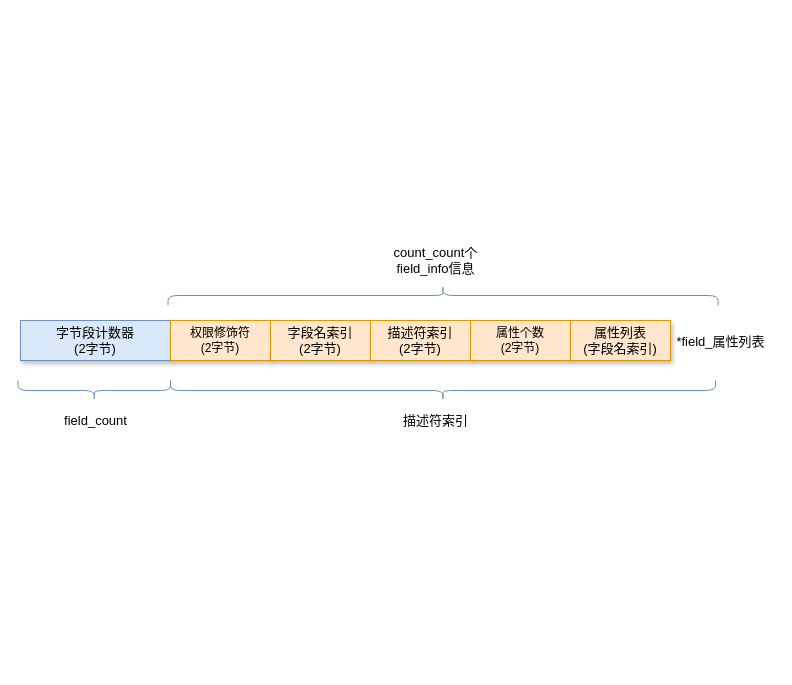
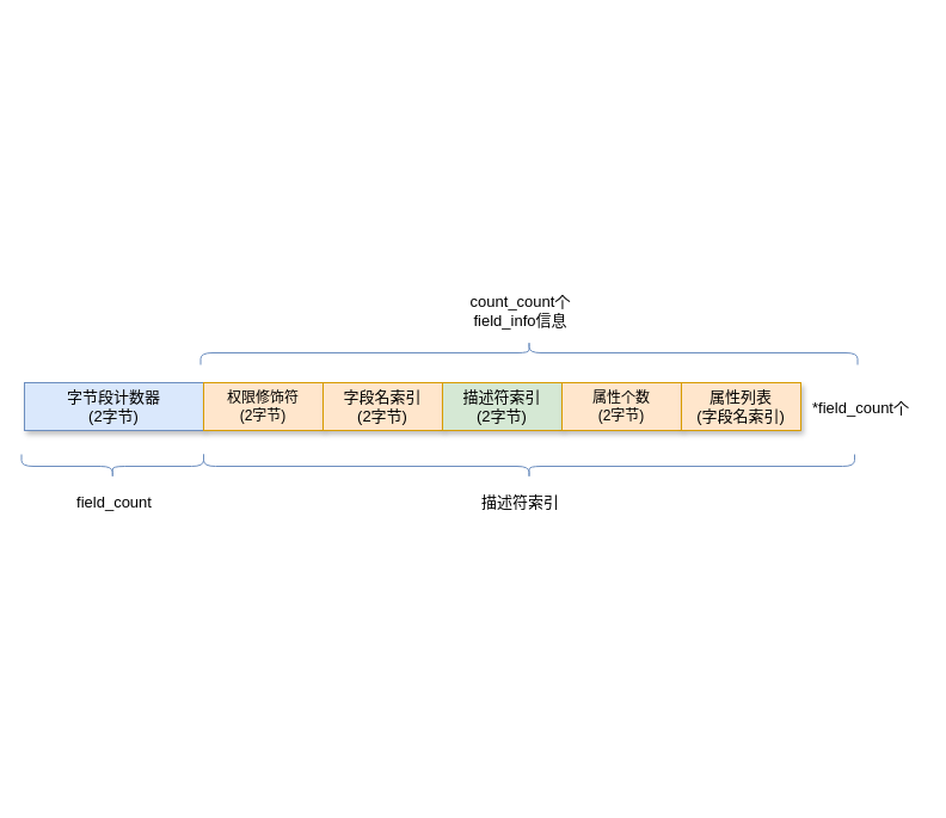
  <mxCell id="0" />
  <mxCell id="1" parent="0" />
  <mxCell id="2" value="&lt;span style=&quot;font-size: 13px&quot;&gt;字节段计数器&lt;br&gt;(2字节)&lt;br&gt;&lt;/span&gt;" style="rounded=0;whiteSpace=wrap;html=1;shadow=1;fillColor=#dae8fc;strokeColor=#6c8ebf;" parent="1" vertex="1"><mxGeometry x="20" y="320" width="150" height="40" as="geometry" /></mxCell>
  <mxCell id="3" value="权限修饰符&lt;br&gt;(2字节)" style="rounded=0;whiteSpace=wrap;html=1;shadow=1;fillColor=#ffe6cc;strokeColor=#d79b00;" parent="1" vertex="1"><mxGeometry x="170" y="320" width="100" height="40" as="geometry" /></mxCell>
  <mxCell id="4" value="&lt;span style=&quot;font-size: 13px&quot;&gt;字段名索引&lt;br&gt;(2字节)&lt;/span&gt;" style="rounded=0;whiteSpace=wrap;html=1;shadow=1;fillColor=#ffe6cc;strokeColor=#d79b00;" parent="1" vertex="1"><mxGeometry x="270" y="320" width="100" height="40" as="geometry" /></mxCell>
- <mxCell id="5" value="&lt;span style=&quot;font-size: 13px&quot;&gt;描述符索引&lt;/span&gt;&lt;br style=&quot;font-size: 13px&quot;&gt;&lt;span style=&quot;font-size: 13px&quot;&gt;(2&lt;/span&gt;&lt;span style=&quot;font-size: 13px&quot;&gt;字节)&lt;/span&gt;" style="rounded=0;whiteSpace=wrap;html=1;shadow=1;fillColor=#ffe6cc;strokeColor=#d79b00;" parent="1" vertex="1"><mxGeometry x="370" y="320" width="100" height="40" as="geometry" /></mxCell>
+ <mxCell id="5" value="&lt;span style=&quot;font-size: 13px&quot;&gt;描述符索引&lt;/span&gt;&lt;br style=&quot;font-size: 13px&quot;&gt;&lt;span style=&quot;font-size: 13px&quot;&gt;(2&lt;/span&gt;&lt;span style=&quot;font-size: 13px&quot;&gt;字节)&lt;/span&gt;" style="rounded=0;whiteSpace=wrap;html=1;shadow=1;fillColor=#d5e8d4;strokeColor=#d79b00;" parent="1" vertex="1"><mxGeometry x="370" y="320" width="100" height="40" as="geometry" /></mxCell>
  <mxCell id="6" value="属性个数&lt;br&gt;&lt;span&gt;(2字节)&lt;/span&gt;" style="rounded=0;whiteSpace=wrap;html=1;shadow=1;fillColor=#ffe6cc;strokeColor=#d79b00;" parent="1" vertex="1"><mxGeometry x="470" y="320" width="100" height="40" as="geometry" /></mxCell>
  <mxCell id="7" value="&lt;span style=&quot;font-size: 13px&quot;&gt;属性列表&lt;/span&gt;&lt;br style=&quot;font-size: 13px&quot;&gt;&lt;span style=&quot;font-size: 13px&quot;&gt;(字段名索引)&lt;/span&gt;" style="rounded=0;whiteSpace=wrap;html=1;shadow=1;fillColor=#ffe6cc;strokeColor=#d79b00;" parent="1" vertex="1"><mxGeometry x="570" y="320" width="100" height="40" as="geometry" /></mxCell>
  <mxCell id="8" value="" style="shape=curlyBracket;whiteSpace=wrap;html=1;rounded=1;rotation=-90;fillColor=#dae8fc;strokeColor=#6c8ebf;" parent="1" vertex="1"><mxGeometry x="432.5" y="117.5" width="20" height="545" as="geometry" /></mxCell>
  <mxCell id="9" value="" style="shape=curlyBracket;whiteSpace=wrap;html=1;rounded=1;rotation=90;fillColor=#dae8fc;strokeColor=#6c8ebf;" parent="1" vertex="1"><mxGeometry x="432.5" y="20" width="20" height="550" as="geometry" /></mxCell>
  <mxCell id="10" value="描述符索引" style="text;html=1;align=center;verticalAlign=middle;resizable=0;points=[];autosize=1;fontSize=13;" parent="1" vertex="1"><mxGeometry x="390" y="410" width="90" height="20" as="geometry" /></mxCell>
  <mxCell id="11" value="count_count个&lt;br&gt;field_info信息" style="text;html=1;align=center;verticalAlign=middle;resizable=0;points=[];autosize=1;fontSize=13;" parent="1" vertex="1"><mxGeometry x="390" y="240" width="90" height="40" as="geometry" /></mxCell>
  <mxCell id="12" value="" style="shape=curlyBracket;whiteSpace=wrap;html=1;rounded=1;rotation=-90;fillColor=#dae8fc;strokeColor=#6c8ebf;" parent="1" vertex="1"><mxGeometry x="83.75" y="313.75" width="20" height="152.5" as="geometry" /></mxCell>
  <mxCell id="13" value="field_count" style="text;html=1;align=center;verticalAlign=middle;resizable=0;points=[];autosize=1;fontSize=13;" parent="1" vertex="1"><mxGeometry x="55" y="410" width="80" height="20" as="geometry" /></mxCell>
- <mxCell id="14" value="&lt;span style=&quot;font-size: 13px ; font-weight: 400&quot;&gt;*field_属性列表&lt;/span&gt;" style="text;html=1;align=center;verticalAlign=middle;resizable=0;points=[];autosize=1;fontStyle=1;fontSize=16;" parent="1" vertex="1"><mxGeometry x="670" y="325" width="100" height="30" as="geometry" /></mxCell>
+ <mxCell id="14" value="&lt;span style=&quot;font-size: 13px ; font-weight: 400&quot;&gt;*field_count个&lt;/span&gt;" style="text;html=1;align=center;verticalAlign=middle;resizable=0;points=[];autosize=1;fontStyle=1;fontSize=16;" parent="1" vertex="1"><mxGeometry x="670" y="325" width="100" height="30" as="geometry" /></mxCell>
